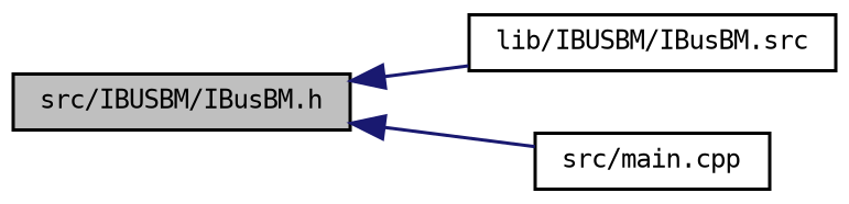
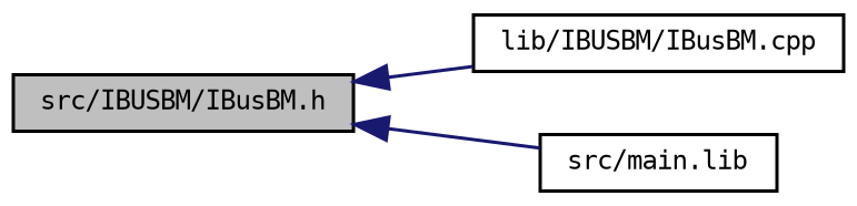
  digraph {
    rankdir=LR
    node [color=black fontname=DejaVuSansMono fontsize=8 shape=record]
    edge [color=midnightblue dir=back fontname=DejaVuSansMono fontsize=8 labelfontname=DejaVuSansMono labelfontsize=8 style=solid]
    n1 [fillcolor=grey75 fontcolor=black height=0.2 label="src/IBUSBM/IBusBM.h" style=filled width=0.4]
-   n2 [height=0.2 label="lib/IBUSBM/IBusBM.src" width=0.4]
-   n3 [height=0.2 label="src/main.cpp" width=0.4]
+   n2 [height=0.2 label="lib/IBUSBM/IBusBM.cpp" width=0.4]
+   n3 [height=0.2 label="src/main.lib" width=0.4]
    n1 -> n2
    n1 -> n3
  }
